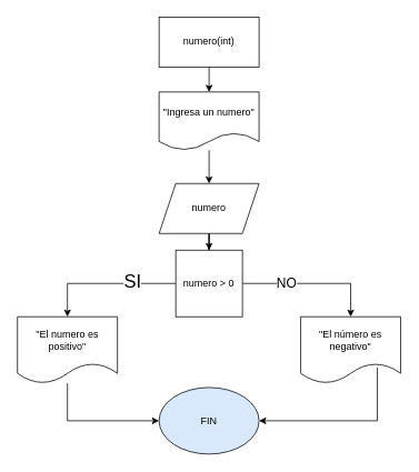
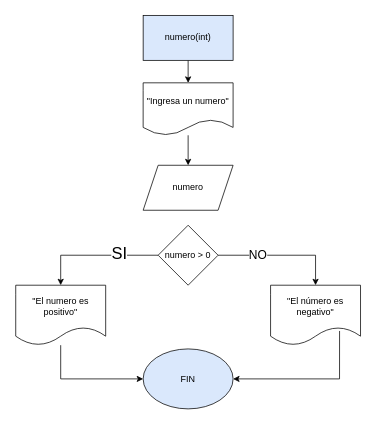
  <mxCell id="0" />
  <mxCell id="1" parent="0" />
  <mxCell id="2" value="FIN" style="ellipse;whiteSpace=wrap;html=1;fillColor=#dae8fc;" parent="1" vertex="1"><mxGeometry x="190" y="465" width="120" height="80" as="geometry" /></mxCell>
  <mxCell id="3" style="edgeStyle=orthogonalEdgeStyle;rounded=0;orthogonalLoop=1;jettySize=auto;html=1;exitX=0.5;exitY=1;exitDx=0;exitDy=0;entryX=0.5;entryY=0;entryDx=0;entryDy=0;" parent="1" source="4" target="6" edge="1"><mxGeometry relative="1" as="geometry" /></mxCell>
- <mxCell id="4" value="numero(int)" style="rounded=0;whiteSpace=wrap;html=1;" parent="1" vertex="1"><mxGeometry x="190" y="20" width="120" height="60" as="geometry" /></mxCell>
+ <mxCell id="4" value="numero(int)" style="rounded=0;whiteSpace=wrap;html=1;fillColor=#dae8fc;" parent="1" vertex="1"><mxGeometry x="190" y="20" width="120" height="60" as="geometry" /></mxCell>
  <mxCell id="5" style="edgeStyle=orthogonalEdgeStyle;rounded=0;orthogonalLoop=1;jettySize=auto;html=1;entryX=0.5;entryY=0;entryDx=0;entryDy=0;" parent="1" source="6" target="13" edge="1"><mxGeometry relative="1" as="geometry" /></mxCell>
  <mxCell id="6" value="&quot;Ingresa un numero&quot;" style="shape=document;whiteSpace=wrap;html=1;boundedLbl=1;" parent="1" vertex="1"><mxGeometry x="190" y="110" width="120" height="70" as="geometry" /></mxCell>
  <mxCell id="7" style="edgeStyle=orthogonalEdgeStyle;rounded=0;orthogonalLoop=1;jettySize=auto;html=1;exitX=0;exitY=0.5;exitDx=0;exitDy=0;entryX=0.5;entryY=0;entryDx=0;entryDy=0;" parent="1" source="11" target="15" edge="1"><mxGeometry relative="1" as="geometry"><mxPoint x="80" y="360" as="targetPoint" /></mxGeometry></mxCell>
  <mxCell id="8" value="SI" style="edgeLabel;html=1;align=center;verticalAlign=middle;resizable=0;points=[];fontSize=22;" parent="7" vertex="1" connectable="0"><mxGeometry x="-0.373" y="-2" relative="1" as="geometry"><mxPoint as="offset" /></mxGeometry></mxCell>
  <mxCell id="9" style="edgeStyle=orthogonalEdgeStyle;rounded=0;orthogonalLoop=1;jettySize=auto;html=1;exitX=1;exitY=0.5;exitDx=0;exitDy=0;entryX=0.5;entryY=0;entryDx=0;entryDy=0;fontColor=#000000;" edge="1" parent="1" source="11" target="17"><mxGeometry relative="1" as="geometry" /></mxCell>
  <mxCell id="10" value="NO" style="edgeLabel;html=1;align=center;verticalAlign=middle;resizable=0;points=[];fontColor=#000000;fontSize=16;" vertex="1" connectable="0" parent="9"><mxGeometry x="-0.388" y="1" relative="1" as="geometry"><mxPoint as="offset" /></mxGeometry></mxCell>
- <mxCell id="11" value="numero &amp;gt; 0" style="whiteSpace=wrap;html=1;rounded=0;" parent="1" vertex="1"><mxGeometry x="210" y="300" width="80" height="80" as="geometry" /></mxCell>
- <mxCell id="12" style="edgeStyle=orthogonalEdgeStyle;rounded=0;orthogonalLoop=1;jettySize=auto;html=1;entryX=0.5;entryY=0;entryDx=0;entryDy=0;" parent="1" source="13" target="11" edge="1"><mxGeometry relative="1" as="geometry" /></mxCell>
+ <mxCell id="11" value="numero &amp;gt; 0" style="rhombus;whiteSpace=wrap;html=1;" parent="1" vertex="1"><mxGeometry x="210" y="300" width="80" height="80" as="geometry" /></mxCell>
  <mxCell id="13" value="numero" style="shape=parallelogram;perimeter=parallelogramPerimeter;whiteSpace=wrap;html=1;fixedSize=1;" parent="1" vertex="1"><mxGeometry x="190" y="220" width="120" height="60" as="geometry" /></mxCell>
  <mxCell id="14" style="edgeStyle=orthogonalEdgeStyle;rounded=0;orthogonalLoop=1;jettySize=auto;html=1;entryX=0;entryY=0.5;entryDx=0;entryDy=0;" parent="1" source="15" target="2" edge="1"><mxGeometry relative="1" as="geometry"><Array as="points"><mxPoint x="80" y="505" /></Array></mxGeometry></mxCell>
  <mxCell id="15" value="&quot;El numero es positivo&quot;" style="shape=document;whiteSpace=wrap;html=1;boundedLbl=1;" parent="1" vertex="1"><mxGeometry x="20" y="380" width="120" height="80" as="geometry" /></mxCell>
  <mxCell id="16" style="edgeStyle=orthogonalEdgeStyle;rounded=0;orthogonalLoop=1;jettySize=auto;html=1;entryX=1;entryY=0.5;entryDx=0;entryDy=0;fontSize=16;fontColor=#000000;exitX=0.767;exitY=0.763;exitDx=0;exitDy=0;exitPerimeter=0;" edge="1" parent="1" source="17" target="2"><mxGeometry relative="1" as="geometry"><Array as="points"><mxPoint x="452" y="505" /></Array></mxGeometry></mxCell>
  <mxCell id="17" value="&quot;El número es negativo&quot;" style="shape=document;whiteSpace=wrap;html=1;boundedLbl=1;" vertex="1" parent="1"><mxGeometry x="360" y="380" width="120" height="80" as="geometry" /></mxCell>
